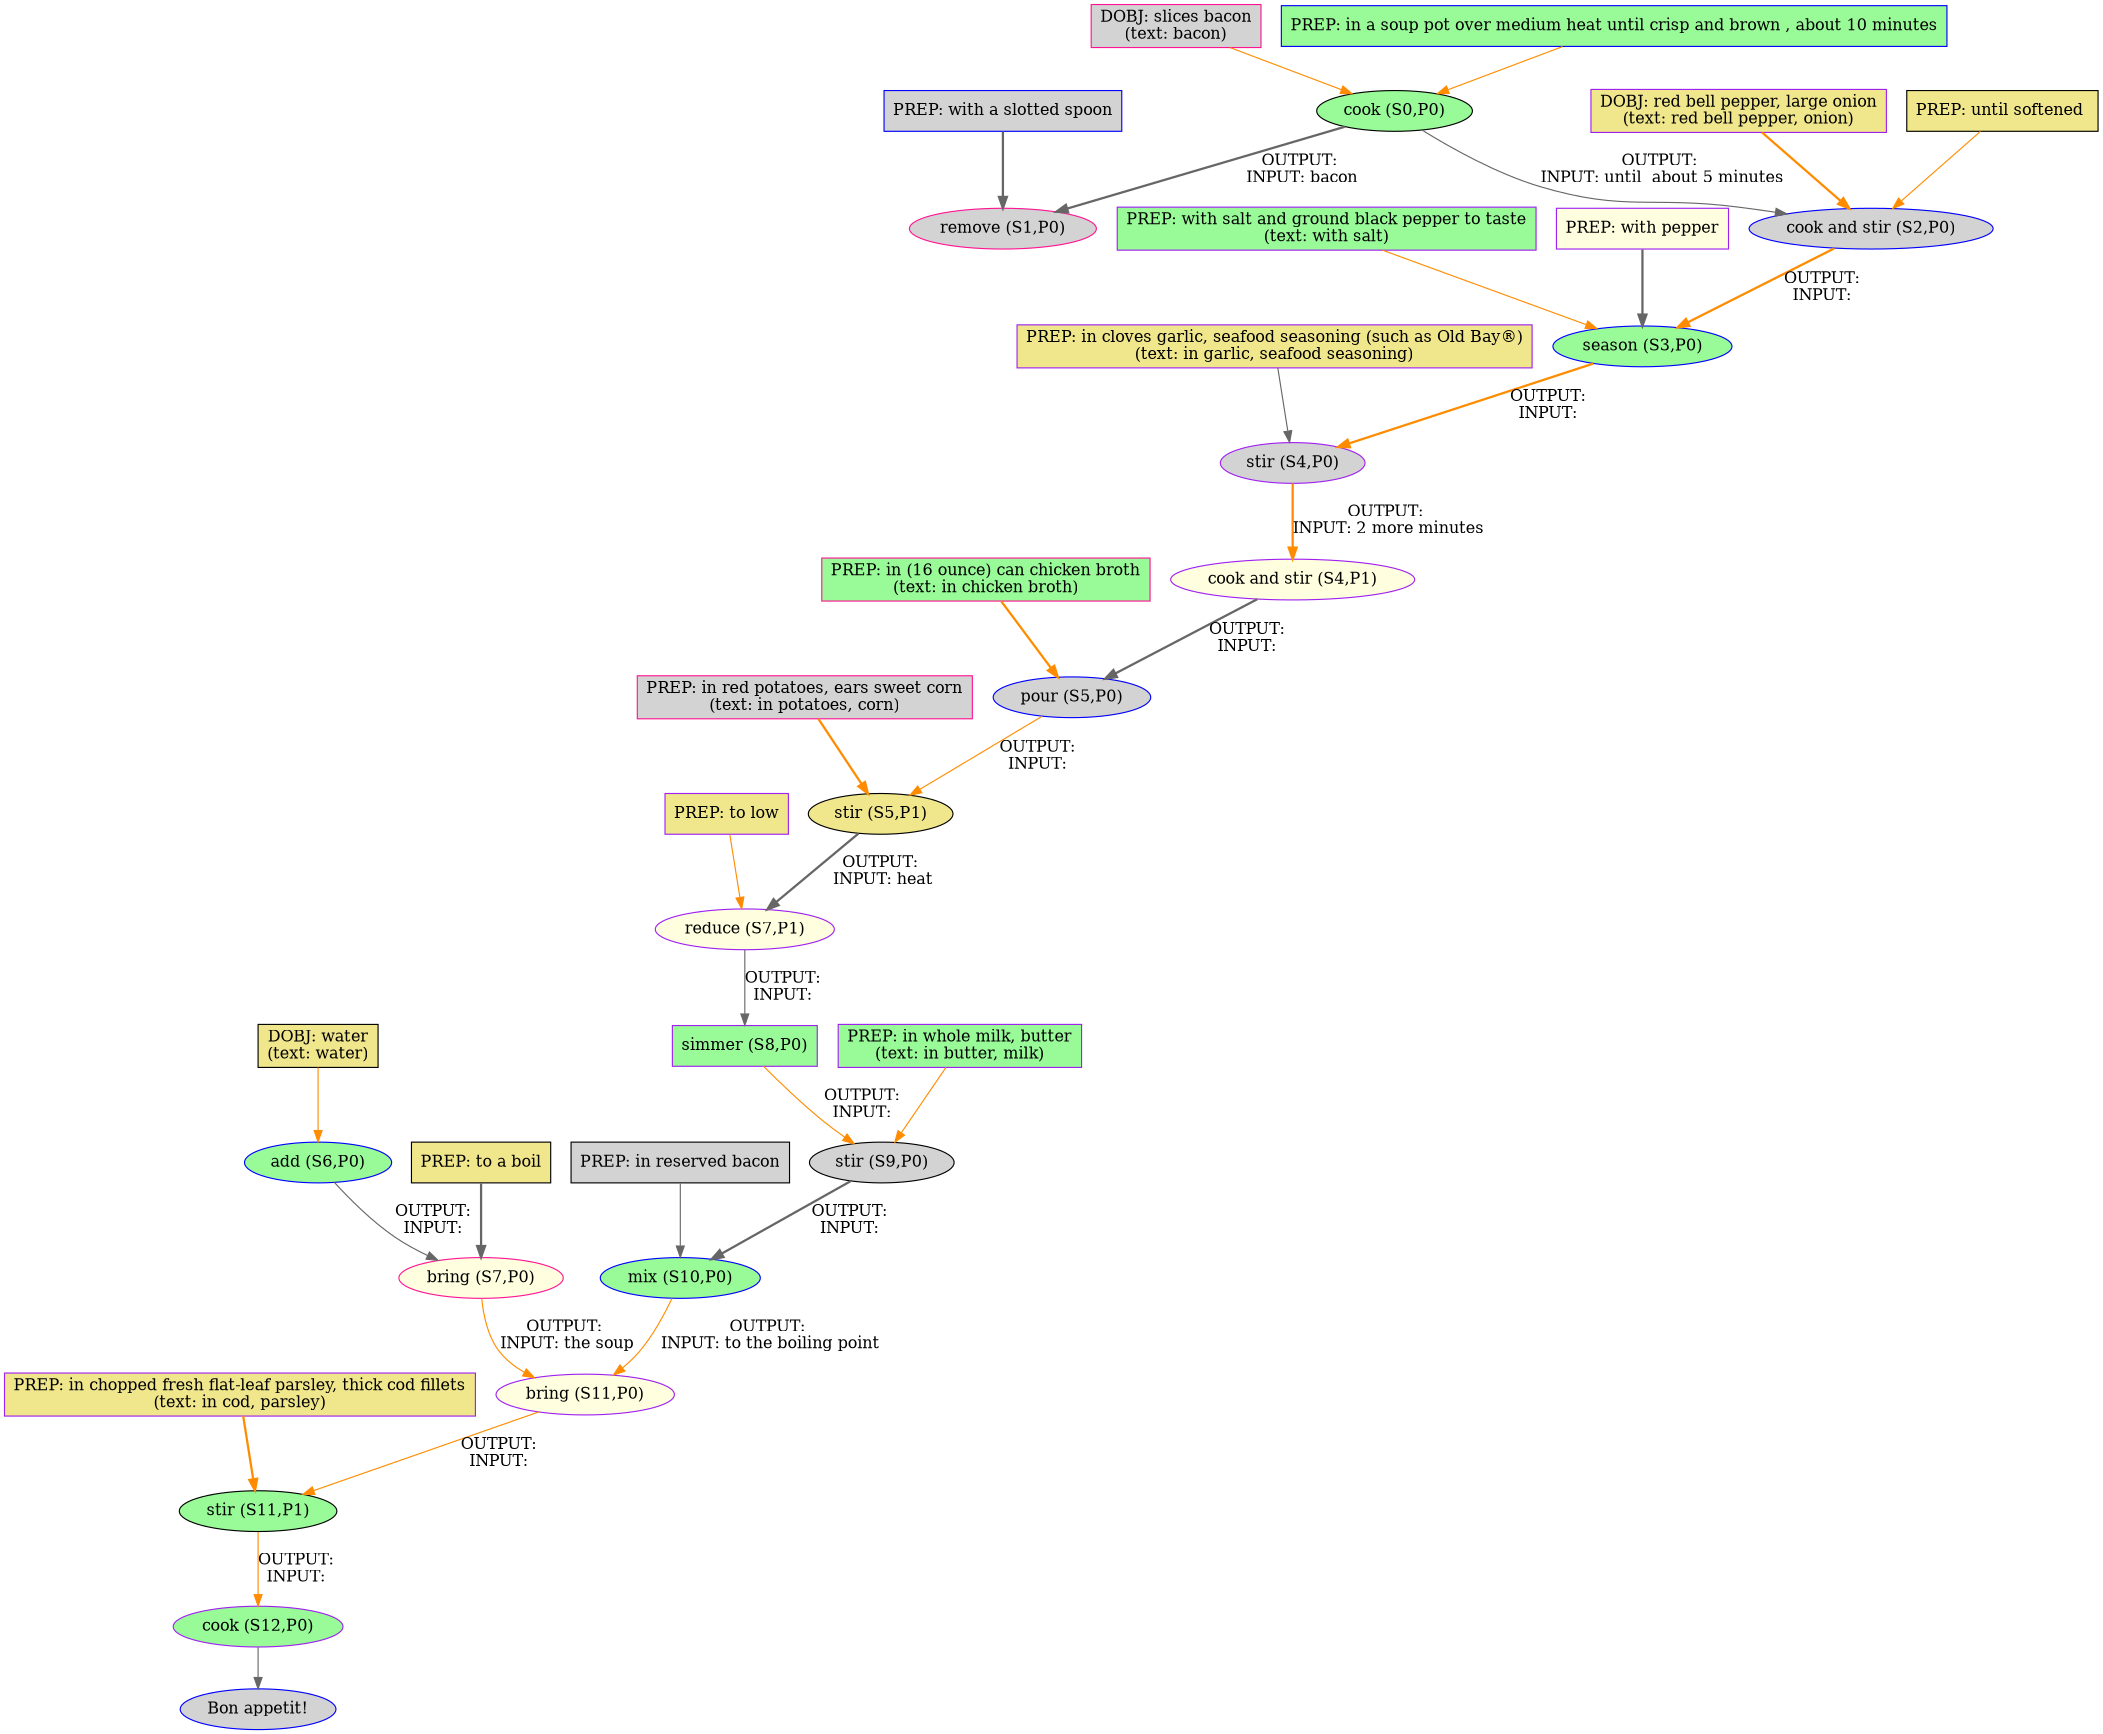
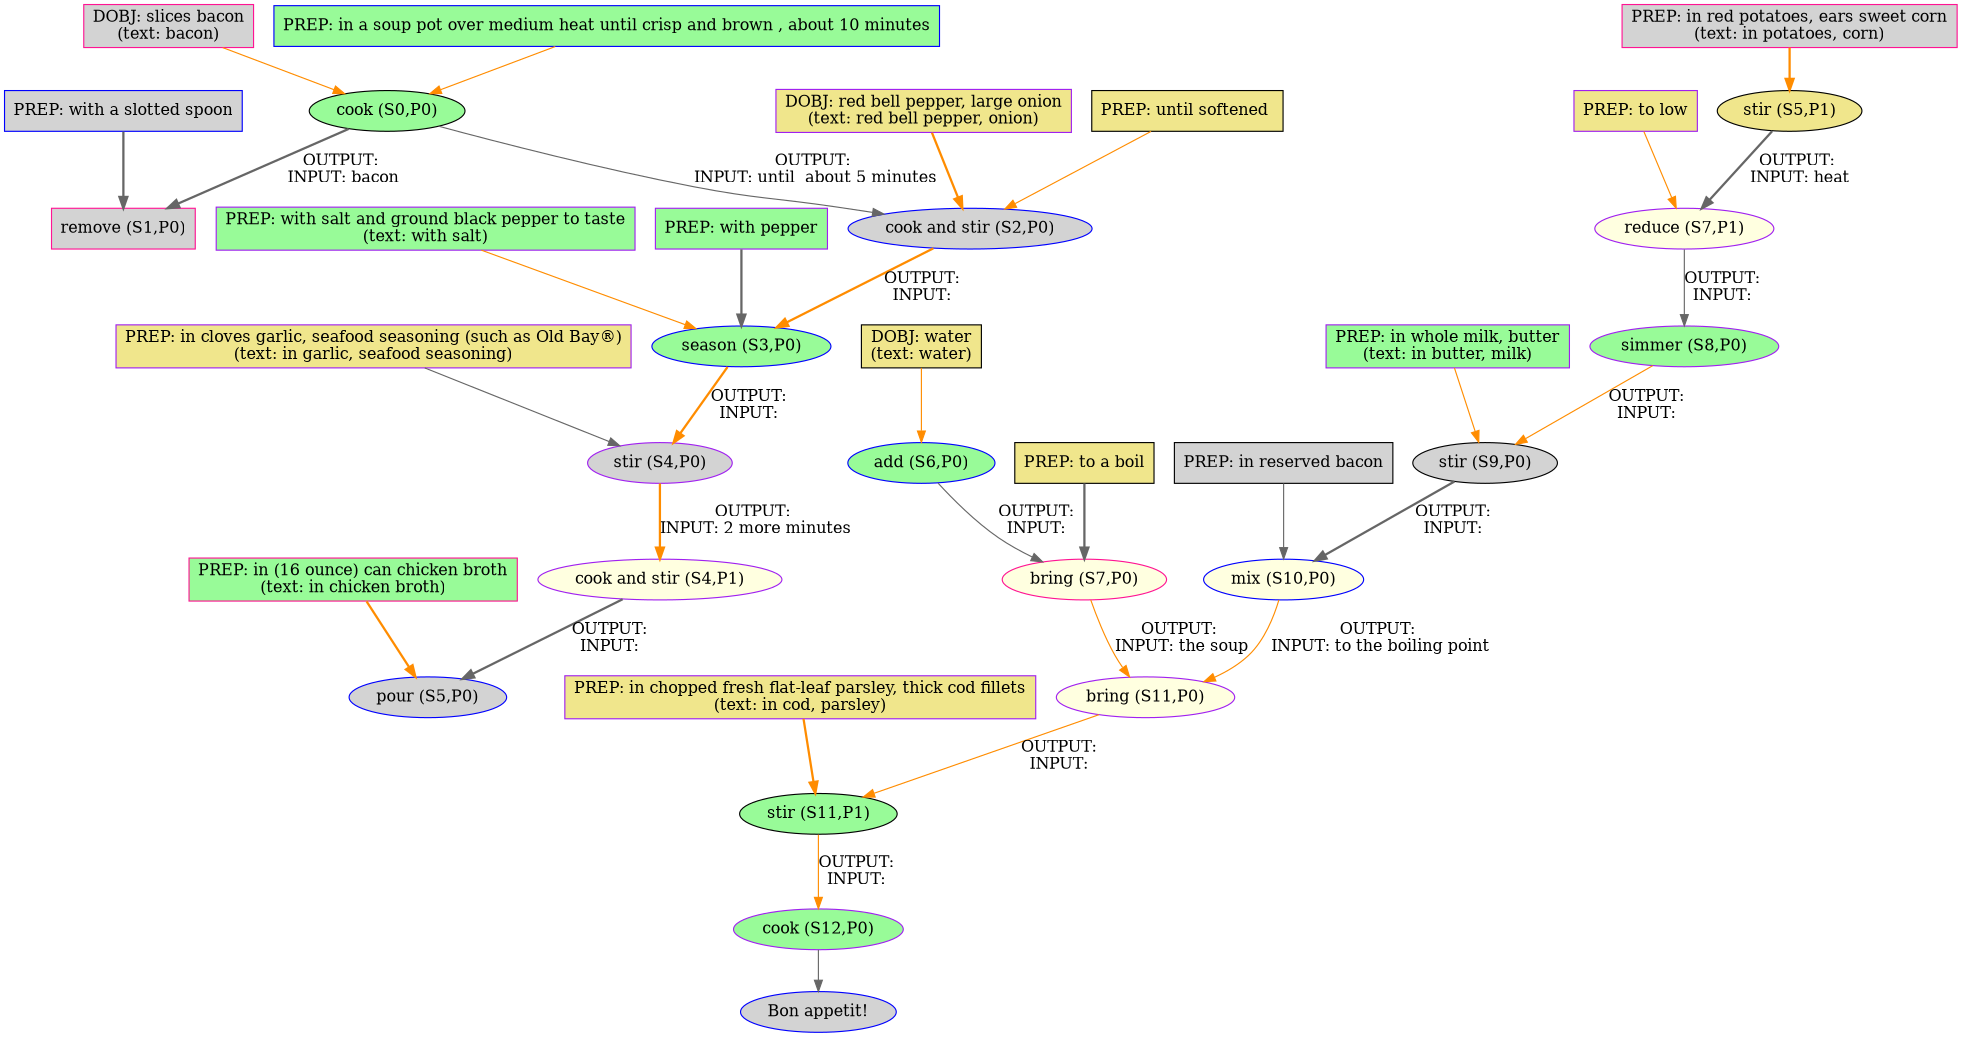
  digraph {
    node [color=purple fillcolor=palegreen shape=oval style=filled]
    edge [color=darkorange style=solid]
    n1 [color=black label="cook (S0,P0)"]
-   n2 [color=deeppink fillcolor=lightgrey label="remove (S1,P0)"]
+   n2 [color=deeppink fillcolor=lightgrey label="remove (S1,P0)" shape=box]
    n3 [color=blue fillcolor=lightgrey label="cook and stir (S2,P0)"]
    n4 [color=blue label="season (S3,P0)"]
    n5 [fillcolor=lightgrey label="stir (S4,P0)"]
    n6 [fillcolor=lightyellow label="cook and stir (S4,P1)"]
    n7 [color=blue fillcolor=lightgrey label="pour (S5,P0)"]
    n8 [color=black fillcolor=khaki label="stir (S5,P1)"]
    n9 [fillcolor=lightyellow label="reduce (S7,P1)"]
-   n10 [label="simmer (S8,P0)" shape=box]
+   n10 [label="simmer (S8,P0)"]
    n11 [color=blue label="add (S6,P0)"]
    n12 [color=deeppink fillcolor=lightyellow label="bring (S7,P0)"]
    n13 [fillcolor=lightyellow label="bring (S11,P0)"]
    n14 [color=black label="stir (S11,P1)"]
    n15 [color=black fillcolor=lightgrey label="stir (S9,P0)"]
-   n16 [color=blue label="mix (S10,P0)"]
+   n16 [color=blue fillcolor=lightyellow label="mix (S10,P0)"]
    n17 [label="cook (S12,P0)"]
    n18 [color=blue fillcolor=lightgrey label="Bon appetit!"]
    n19 [color=black fillcolor=khaki label="DOBJ: water\n(text: water)" shape=box]
    n20 [color=deeppink fillcolor=lightgrey label="DOBJ: slices bacon\n(text: bacon)" shape=box]
    n21 [color=blue label="PREP: in a soup pot over medium heat until crisp and brown , about 10 minutes" shape=box]
    n22 [color=blue fillcolor=lightgrey label="PREP: with a slotted spoon" shape=box]
    n23 [fillcolor=khaki label="DOBJ: red bell pepper, large onion\n(text: red bell pepper, onion)" shape=box]
    n24 [color=black fillcolor=khaki label="PREP: until softened " shape=box]
    n25 [label="PREP: with salt and ground black pepper to taste\n(text: with salt)" shape=box]
-   n26 [fillcolor=lightyellow label="PREP: with pepper" shape=box]
+   n26 [label="PREP: with pepper" shape=box]
    n27 [fillcolor=khaki label="PREP: in cloves garlic, seafood seasoning (such as Old Bay®)\n(text: in garlic, seafood seasoning)" shape=box]
    n28 [color=deeppink label="PREP: in (16 ounce) can chicken broth\n(text: in chicken broth)" shape=box]
    n29 [color=deeppink fillcolor=lightgrey label="PREP: in red potatoes, ears sweet corn\n(text: in potatoes, corn)" shape=box]
    n30 [color=black fillcolor=khaki label="PREP: to a boil" shape=box]
    n31 [fillcolor=khaki label="PREP: to low" shape=box]
    n32 [label="PREP: in whole milk, butter\n(text: in butter, milk)" shape=box]
    n33 [color=black fillcolor=lightgrey label="PREP: in reserved bacon" shape=box]
    n34 [fillcolor=khaki label="PREP: in chopped fresh flat-leaf parsley, thick cod fillets\n(text: in cod, parsley)" shape=box]
    n1 -> n2 [color=gray40 label="OUTPUT: \nINPUT: bacon" style=bold]
    n1 -> n3 [color=gray40 label="OUTPUT: \nINPUT: until  about 5 minutes"]
    n3 -> n4 [label="OUTPUT: \nINPUT: " style=bold]
    n4 -> n5 [label="OUTPUT: \nINPUT: " style=bold]
    n5 -> n6 [label="OUTPUT: \nINPUT: 2 more minutes" style=bold]
    n6 -> n7 [color=gray40 label="OUTPUT: \nINPUT: " style=bold]
-   n7 -> n8 [label="OUTPUT: \nINPUT: "]
    n8 -> n9 [color=gray40 label="OUTPUT: \nINPUT: heat" style=bold]
    n9 -> n10 [color=gray40 label="OUTPUT: \nINPUT: "]
    n10 -> n15 [label="OUTPUT: \nINPUT: "]
    n11 -> n12 [color=gray40 label="OUTPUT: \nINPUT: "]
    n12 -> n13 [label="OUTPUT: \nINPUT: the soup"]
    n13 -> n14 [label="OUTPUT: \nINPUT: "]
    n14 -> n17 [label="OUTPUT: \nINPUT: "]
    n15 -> n16 [color=gray40 label="OUTPUT: \nINPUT: " style=bold]
    n16 -> n13 [label="OUTPUT: \nINPUT: to the boiling point"]
    n17 -> n18 [color=gray40]
    n19 -> n11
    n20 -> n1
    n21 -> n1
    n22 -> n2 [color=gray40 style=bold]
    n23 -> n3 [style=bold]
    n24 -> n3
    n25 -> n4
    n26 -> n4 [color=gray40 style=bold]
    n27 -> n5 [color=gray40]
    n28 -> n7 [style=bold]
    n29 -> n8 [style=bold]
    n30 -> n12 [color=gray40 style=bold]
    n31 -> n9
    n32 -> n15
    n33 -> n16 [color=gray40]
    n34 -> n14 [style=bold]
  }
